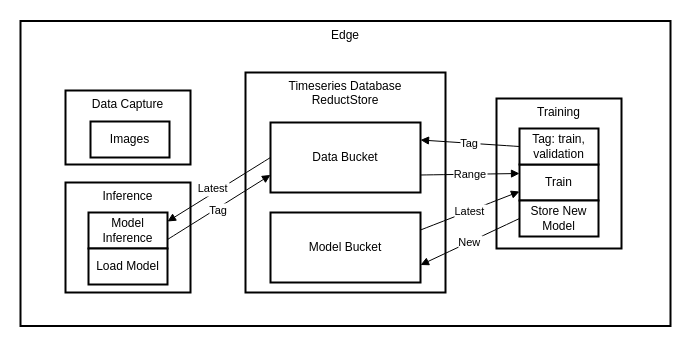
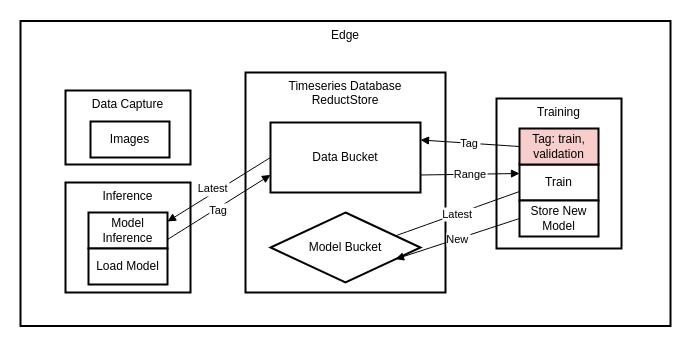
  <mxCell id="0" />
  <mxCell id="1" parent="0" />
  <mxCell id="2" value="Edge" style="whiteSpace=wrap;strokeWidth=2;verticalAlign=top;" vertex="1" parent="1"><mxGeometry x="20" y="20.5" width="650" height="305" as="geometry" /></mxCell>
  <mxCell id="3" value="" style="group" connectable="0" vertex="1" parent="1"><mxGeometry x="65" y="90" width="125" height="74" as="geometry" /></mxCell>
  <mxCell id="4" value="Data Capture" style="whiteSpace=wrap;strokeWidth=2;verticalAlign=top;" vertex="1" parent="3"><mxGeometry width="125" height="74" as="geometry" /></mxCell>
  <mxCell id="5" value="Images" style="whiteSpace=wrap;strokeWidth=2;" vertex="1" parent="3"><mxGeometry x="25" y="31" width="79" height="36" as="geometry" /></mxCell>
  <mxCell id="6" value="" style="group" connectable="0" vertex="1" parent="1"><mxGeometry x="496" y="98" width="125" height="150" as="geometry" /></mxCell>
  <mxCell id="7" value="Training" style="whiteSpace=wrap;strokeWidth=2;verticalAlign=top;" vertex="1" parent="6"><mxGeometry width="125" height="150" as="geometry" /></mxCell>
  <mxCell id="8" value="Train" style="whiteSpace=wrap;strokeWidth=2;" vertex="1" parent="6"><mxGeometry x="23" y="66" width="79" height="36" as="geometry" /></mxCell>
- <mxCell id="9" value="Tag: train, validation" style="whiteSpace=wrap;strokeWidth=2;" vertex="1" parent="6"><mxGeometry x="23" y="30" width="79" height="36" as="geometry" /></mxCell>
+ <mxCell id="9" value="Tag: train, validation" style="whiteSpace=wrap;strokeWidth=2;fillColor=#f8cecc;" vertex="1" parent="6"><mxGeometry x="23" y="30" width="79" height="36" as="geometry" /></mxCell>
  <mxCell id="10" value="Store New Model" style="whiteSpace=wrap;strokeWidth=2;" vertex="1" parent="6"><mxGeometry x="23" y="102" width="79" height="36" as="geometry" /></mxCell>
  <mxCell id="11" value="" style="group" connectable="0" vertex="1" parent="1"><mxGeometry x="65" y="182" width="125" height="110" as="geometry" /></mxCell>
  <mxCell id="12" value="" style="group" connectable="0" vertex="1" parent="11"><mxGeometry width="125" height="110" as="geometry" /></mxCell>
  <mxCell id="13" value="Inference" style="whiteSpace=wrap;strokeWidth=2;verticalAlign=top;" vertex="1" parent="12"><mxGeometry width="125" height="110.0" as="geometry" /></mxCell>
  <mxCell id="14" value="Model Inference" style="whiteSpace=wrap;strokeWidth=2;" vertex="1" parent="11"><mxGeometry x="23" y="30" width="79" height="36" as="geometry" /></mxCell>
  <mxCell id="15" value="Load Model" style="whiteSpace=wrap;strokeWidth=2;" vertex="1" parent="11"><mxGeometry x="23" y="66" width="79" height="36" as="geometry" /></mxCell>
  <mxCell id="16" value="Timeseries Database&#10;ReductStore" style="whiteSpace=wrap;strokeWidth=2;verticalAlign=top;" vertex="1" parent="1"><mxGeometry x="245" y="72" width="200" height="220" as="geometry" /></mxCell>
- <mxCell id="17" value="Latest" style="curved=1;startArrow=none;endArrow=block;exitX=1;exitY=0.25;exitDx=0;exitDy=0;entryX=0;entryY=0.75;entryDx=0;entryDy=0;" edge="1" parent="1" source="18" target="8"><mxGeometry x="-0.002" relative="1" as="geometry"><Array as="points" /><mxPoint x="479" y="375.5" as="sourcePoint" /><mxPoint x="535.605" y="220.56" as="targetPoint" /><mxPoint as="offset" /></mxGeometry></mxCell>
- <mxCell id="18" value="Model Bucket" style="whiteSpace=wrap;strokeWidth=2;align=center;verticalAlign=middle;fontSize=12;horizontal=1;fontStyle=0" vertex="1" parent="1"><mxGeometry x="270" y="212" width="150" height="70" as="geometry" /></mxCell>
+ <mxCell id="17" value="Latest" style="curved=1;startArrow=none;endArrow=none;exitX=1;exitY=0.25;exitDx=0;exitDy=0;entryX=0;entryY=0.75;entryDx=0;entryDy=0;" edge="1" parent="1" source="18" target="8"><mxGeometry x="-0.002" relative="1" as="geometry"><Array as="points" /><mxPoint x="479" y="375.5" as="sourcePoint" /><mxPoint x="535.605" y="220.56" as="targetPoint" /><mxPoint as="offset" /></mxGeometry></mxCell>
+ <mxCell id="18" value="Model Bucket" style="rhombus;whiteSpace=wrap;strokeWidth=2;align=center;verticalAlign=middle;fontSize=12;horizontal=1;fontStyle=0;" vertex="1" parent="1"><mxGeometry x="270" y="212" width="150" height="70" as="geometry" /></mxCell>
  <mxCell id="19" value="Data Bucket" style="whiteSpace=wrap;strokeWidth=2;align=center;verticalAlign=middle;fontSize=12;horizontal=1;fontStyle=0" vertex="1" parent="1"><mxGeometry x="270" y="122" width="150" height="70" as="geometry" /></mxCell>
  <mxCell id="20" value="Range" style="curved=1;startArrow=none;endArrow=block;exitX=1;exitY=0.75;exitDx=0;exitDy=0;entryX=0;entryY=0.25;entryDx=0;entryDy=0;" edge="1" parent="1" source="19" target="8"><mxGeometry relative="1" as="geometry"><Array as="points" /><mxPoint x="476" y="409.5" as="sourcePoint" /><mxPoint x="535.21" y="180.56" as="targetPoint" /></mxGeometry></mxCell>
  <mxCell id="21" value="New" style="curved=1;startArrow=none;endArrow=block;entryX=1;entryY=0.75;entryDx=0;entryDy=0;exitX=0;exitY=0.5;exitDx=0;exitDy=0;" edge="1" parent="1" source="10" target="18"><mxGeometry x="-0.002" relative="1" as="geometry"><Array as="points" /><mxPoint x="537.027" y="246.32" as="sourcePoint" /><mxPoint x="723" y="382" as="targetPoint" /><mxPoint as="offset" /></mxGeometry></mxCell>
  <mxCell id="22" value="Tag" style="curved=1;startArrow=none;endArrow=block;entryX=1;entryY=0.25;entryDx=0;entryDy=0;exitX=0;exitY=0.5;exitDx=0;exitDy=0;" edge="1" parent="1" source="9" target="19"><mxGeometry relative="1" as="geometry"><Array as="points" /><mxPoint x="536.316" y="155.28" as="sourcePoint" /><mxPoint x="611" y="352" as="targetPoint" /></mxGeometry></mxCell>
  <mxCell id="23" value="Latest" style="curved=1;startArrow=none;endArrow=block;exitX=0;exitY=0.5;exitDx=0;exitDy=0;entryX=1;entryY=0.25;entryDx=0;entryDy=0;" edge="1" parent="1" source="19" target="14"><mxGeometry x="0.08" y="-4" relative="1" as="geometry"><Array as="points" /><mxPoint x="170" y="141" as="sourcePoint" /><mxPoint x="155" y="183.25" as="targetPoint" /><mxPoint as="offset" /></mxGeometry></mxCell>
  <mxCell id="24" value="Tag" style="curved=1;startArrow=none;endArrow=block;entryX=0;entryY=0.75;entryDx=0;entryDy=0;exitX=1;exitY=0.75;exitDx=0;exitDy=0;" edge="1" parent="1" source="14" target="19"><mxGeometry x="-0.033" y="-2" relative="1" as="geometry"><Array as="points" /><mxPoint x="155" y="202" as="sourcePoint" /><mxPoint x="226" y="282" as="targetPoint" /><mxPoint as="offset" /></mxGeometry></mxCell>
